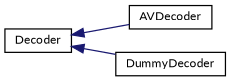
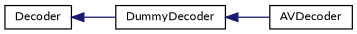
  digraph {
    fontname=Lato
    rankdir=LR
    node [color=black fillcolor=white fontname=Lato fontsize=10 shape=record style=filled]
    edge [color=midnightblue dir=back fontname=Lato fontsize=10 labelfontname=Helvetica labelfontsize=10 style=solid]
    n1 [height=0.2 label=Decoder width=0.4]
    n2 [height=0.2 label=AVDecoder width=0.4]
    n3 [height=0.2 label=DummyDecoder width=0.4]
-   n1 -> n2
+   n3 -> n2
    n1 -> n3
  }
